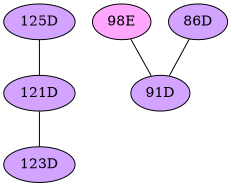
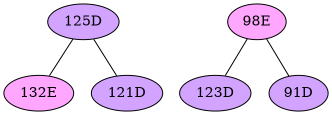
  graph {
    node [fillcolor="#D3A4FF" style=radial]
    edge [penwidth=1]
+   "132E" [fillcolor="#FFA6FF"]
    "125D"
    "121D"
    "123D"
    "98E" [fillcolor="#FFA6FF"]
    "91D"
-   "86D"
+   "125D" -- "132E"
    "125D" -- "121D"
-   "121D" -- "123D"
+   "98E" -- "123D"
    "98E" -- "91D"
-   "86D" -- "91D"
  }
